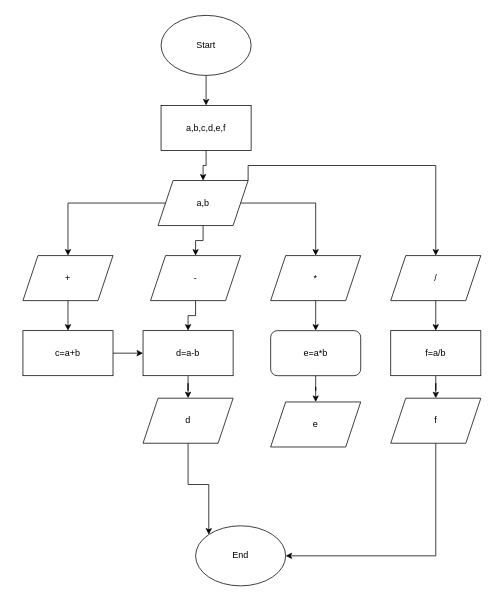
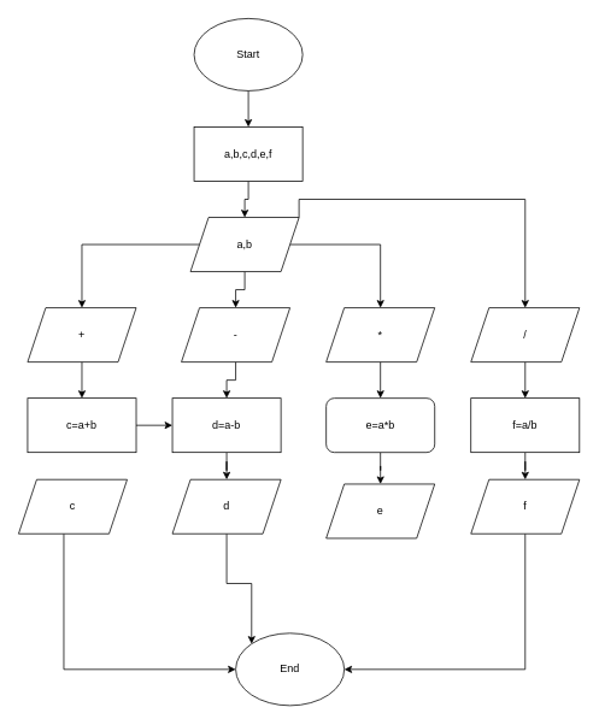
  <mxCell id="0" />
  <mxCell id="1" parent="0" />
  <mxCell id="2" style="edgeStyle=orthogonalEdgeStyle;rounded=0;orthogonalLoop=1;jettySize=auto;html=1;" edge="1" parent="1" source="3" target="5"><mxGeometry relative="1" as="geometry" /></mxCell>
  <mxCell id="3" value="Start" style="ellipse;whiteSpace=wrap;html=1;" vertex="1" parent="1"><mxGeometry x="214" y="20" width="120" height="80" as="geometry" /></mxCell>
  <mxCell id="4" style="edgeStyle=orthogonalEdgeStyle;rounded=0;orthogonalLoop=1;jettySize=auto;html=1;" edge="1" parent="1" source="5" target="10"><mxGeometry relative="1" as="geometry" /></mxCell>
  <mxCell id="5" value="a,b,c,d,e,f" style="rounded=0;whiteSpace=wrap;html=1;" vertex="1" parent="1"><mxGeometry x="214" y="140" width="120" height="60" as="geometry" /></mxCell>
  <mxCell id="6" style="edgeStyle=orthogonalEdgeStyle;rounded=0;orthogonalLoop=1;jettySize=auto;html=1;" edge="1" parent="1" source="10" target="14"><mxGeometry relative="1" as="geometry" /></mxCell>
  <mxCell id="7" style="edgeStyle=orthogonalEdgeStyle;rounded=0;orthogonalLoop=1;jettySize=auto;html=1;" edge="1" parent="1" source="10" target="12"><mxGeometry relative="1" as="geometry" /></mxCell>
  <mxCell id="8" style="edgeStyle=orthogonalEdgeStyle;rounded=0;orthogonalLoop=1;jettySize=auto;html=1;" edge="1" parent="1" source="10" target="16"><mxGeometry relative="1" as="geometry" /></mxCell>
  <mxCell id="9" style="edgeStyle=orthogonalEdgeStyle;rounded=0;orthogonalLoop=1;jettySize=auto;html=1;exitX=1;exitY=0;exitDx=0;exitDy=0;" edge="1" parent="1" source="10" target="18"><mxGeometry relative="1" as="geometry" /></mxCell>
  <mxCell id="10" value="a,b" style="shape=parallelogram;perimeter=parallelogramPerimeter;whiteSpace=wrap;html=1;fixedSize=1;" vertex="1" parent="1"><mxGeometry x="210" y="240" width="120" height="60" as="geometry" /></mxCell>
  <mxCell id="11" style="edgeStyle=orthogonalEdgeStyle;rounded=0;orthogonalLoop=1;jettySize=auto;html=1;" edge="1" parent="1" source="12" target="20"><mxGeometry relative="1" as="geometry" /></mxCell>
  <mxCell id="12" value="+" style="shape=parallelogram;perimeter=parallelogramPerimeter;whiteSpace=wrap;html=1;fixedSize=1;" vertex="1" parent="1"><mxGeometry x="30" y="340" width="120" height="60" as="geometry" /></mxCell>
  <mxCell id="13" style="edgeStyle=orthogonalEdgeStyle;rounded=0;orthogonalLoop=1;jettySize=auto;html=1;" edge="1" parent="1" source="14" target="22"><mxGeometry relative="1" as="geometry" /></mxCell>
  <mxCell id="14" value="-" style="shape=parallelogram;perimeter=parallelogramPerimeter;whiteSpace=wrap;html=1;fixedSize=1;" vertex="1" parent="1"><mxGeometry x="200" y="340" width="120" height="60" as="geometry" /></mxCell>
  <mxCell id="15" style="edgeStyle=orthogonalEdgeStyle;rounded=0;orthogonalLoop=1;jettySize=auto;html=1;" edge="1" parent="1" source="16" target="24"><mxGeometry relative="1" as="geometry" /></mxCell>
  <mxCell id="16" value="*" style="shape=parallelogram;perimeter=parallelogramPerimeter;whiteSpace=wrap;html=1;fixedSize=1;" vertex="1" parent="1"><mxGeometry x="360" y="340" width="120" height="60" as="geometry" /></mxCell>
  <mxCell id="17" style="edgeStyle=orthogonalEdgeStyle;rounded=0;orthogonalLoop=1;jettySize=auto;html=1;entryX=0.5;entryY=0;entryDx=0;entryDy=0;" edge="1" parent="1" source="18" target="26"><mxGeometry relative="1" as="geometry" /></mxCell>
  <mxCell id="18" value="/" style="shape=parallelogram;perimeter=parallelogramPerimeter;whiteSpace=wrap;html=1;fixedSize=1;" vertex="1" parent="1"><mxGeometry x="520" y="340" width="120" height="60" as="geometry" /></mxCell>
  <mxCell id="19" style="edgeStyle=orthogonalEdgeStyle;rounded=0;orthogonalLoop=1;jettySize=auto;html=1;" edge="1" parent="1" source="20" target="22"><mxGeometry relative="1" as="geometry" /></mxCell>
  <mxCell id="20" value="c=a+b" style="rounded=0;whiteSpace=wrap;html=1;" vertex="1" parent="1"><mxGeometry x="30" y="440" width="120" height="60" as="geometry" /></mxCell>
  <mxCell id="21" style="edgeStyle=orthogonalEdgeStyle;rounded=0;orthogonalLoop=1;jettySize=auto;html=1;" edge="1" parent="1" source="22" target="33"><mxGeometry relative="1" as="geometry" /></mxCell>
  <mxCell id="22" value="d=a-b" style="rounded=0;whiteSpace=wrap;html=1;" vertex="1" parent="1"><mxGeometry x="190" y="440" width="120" height="60" as="geometry" /></mxCell>
  <mxCell id="23" style="edgeStyle=orthogonalEdgeStyle;rounded=0;orthogonalLoop=1;jettySize=auto;html=1;entryX=0.5;entryY=0;entryDx=0;entryDy=0;" edge="1" parent="1" source="24" target="31"><mxGeometry relative="1" as="geometry" /></mxCell>
  <mxCell id="24" value="e=a*b" style="whiteSpace=wrap;html=1;rounded=1;" vertex="1" parent="1"><mxGeometry x="360" y="440" width="120" height="60" as="geometry" /></mxCell>
  <mxCell id="25" style="edgeStyle=orthogonalEdgeStyle;rounded=0;orthogonalLoop=1;jettySize=auto;html=1;" edge="1" parent="1" source="26" target="30"><mxGeometry relative="1" as="geometry" /></mxCell>
  <mxCell id="26" value="f=a/b" style="rounded=0;whiteSpace=wrap;html=1;" vertex="1" parent="1"><mxGeometry x="520" y="440" width="120" height="60" as="geometry" /></mxCell>
+ <mxCell id="27" style="edgeStyle=orthogonalEdgeStyle;rounded=0;orthogonalLoop=1;jettySize=auto;html=1;entryX=0;entryY=0.5;entryDx=0;entryDy=0;" edge="1" parent="1" source="28" target="34"><mxGeometry relative="1" as="geometry"><Array as="points"><mxPoint x="70" y="740" /></Array></mxGeometry></mxCell>
+ <mxCell id="28" value="c" style="shape=parallelogram;perimeter=parallelogramPerimeter;whiteSpace=wrap;html=1;fixedSize=1;" vertex="1" parent="1"><mxGeometry x="20" y="530" width="120" height="60" as="geometry" /></mxCell>
  <mxCell id="29" style="edgeStyle=orthogonalEdgeStyle;rounded=0;orthogonalLoop=1;jettySize=auto;html=1;entryX=1;entryY=0.5;entryDx=0;entryDy=0;" edge="1" parent="1" source="30" target="34"><mxGeometry relative="1" as="geometry"><Array as="points"><mxPoint x="580" y="740" /></Array></mxGeometry></mxCell>
  <mxCell id="30" value="f" style="shape=parallelogram;perimeter=parallelogramPerimeter;whiteSpace=wrap;html=1;fixedSize=1;" vertex="1" parent="1"><mxGeometry x="520" y="530" width="120" height="60" as="geometry" /></mxCell>
  <mxCell id="31" value="e" style="shape=parallelogram;perimeter=parallelogramPerimeter;whiteSpace=wrap;html=1;fixedSize=1;" vertex="1" parent="1"><mxGeometry x="360" y="535" width="120" height="60" as="geometry" /></mxCell>
  <mxCell id="32" style="edgeStyle=orthogonalEdgeStyle;rounded=0;orthogonalLoop=1;jettySize=auto;html=1;entryX=0;entryY=0;entryDx=0;entryDy=0;" edge="1" parent="1" source="33" target="34"><mxGeometry relative="1" as="geometry" /></mxCell>
  <mxCell id="33" value="d" style="shape=parallelogram;perimeter=parallelogramPerimeter;whiteSpace=wrap;html=1;fixedSize=1;" vertex="1" parent="1"><mxGeometry x="190" y="530" width="120" height="60" as="geometry" /></mxCell>
  <mxCell id="34" value="End" style="ellipse;whiteSpace=wrap;html=1;" vertex="1" parent="1"><mxGeometry x="260" y="700" width="120" height="80" as="geometry" /></mxCell>
